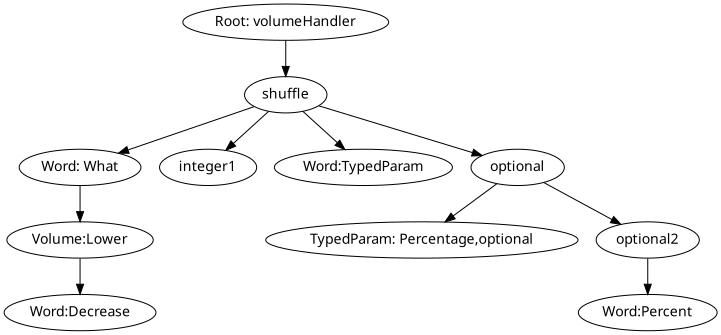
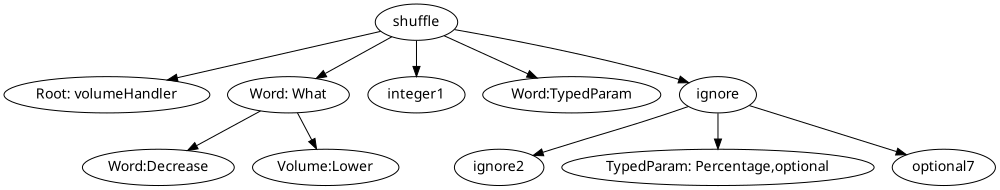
  digraph {
    fontname="Noto Sans"
    node [fontname="Noto Sans"]
    edge [fontname="Noto Sans"]
    n1 [label="Root: volumeHandler"]
    shuffle
    n3 [label="Word: What"]
    n4 [label=integer1]
    n5 [label="Word:TypedParam"]
-   optional
+   optional [label=ignore]
    n7 [label="Word:Decrease"]
    n8 [label="Volume:Lower"]
+   ignore2
    n10 [label="TypedParam: Percentage,optional"]
-   optional2
-   n12 [label="Word:Percent"]
-   n1 -> shuffle
+   optional2 [label=optional7]
+   shuffle -> n1
    shuffle -> n3
    shuffle -> n4
    shuffle -> n5
    shuffle -> optional
-   n8 -> n7
+   n3 -> n7
    n3 -> n8
+   optional -> ignore2
    optional -> n10
    optional -> optional2
-   optional2 -> n12
  }
